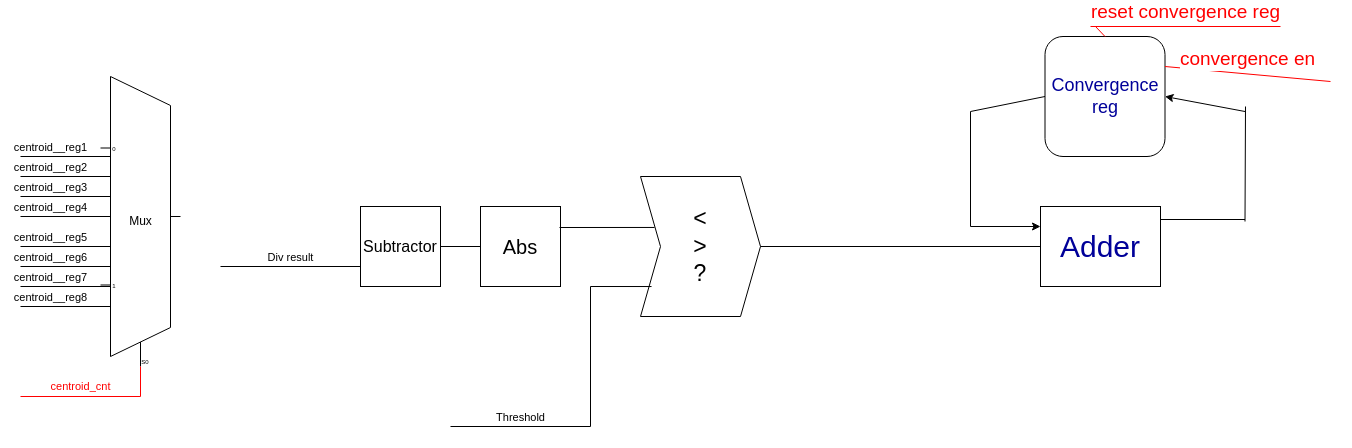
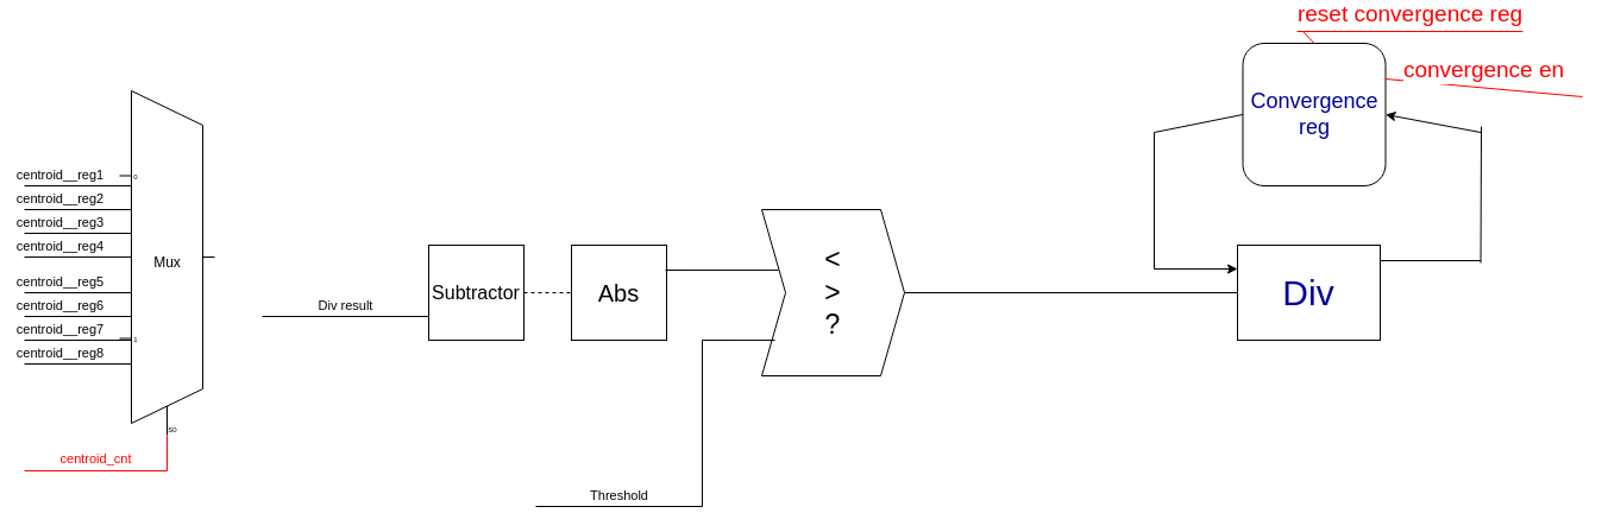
  <mxCell id="0" />
  <mxCell id="1" parent="0" />
  <mxCell id="2" value="Mux" style="shadow=0;dashed=0;align=center;fillColor=#ffffff;html=1;strokeWidth=1;shape=mxgraph.electrical.abstract.mux2;" vertex="1" parent="1"><mxGeometry x="100" y="70" width="80" height="290" as="geometry" /></mxCell>
  <mxCell id="3" value="" style="endArrow=none;html=1;entryX=0.375;entryY=1;entryDx=10;entryDy=0;entryPerimeter=0;strokeColor=#FF0000;fontColor=#FF0000;" edge="1" parent="1" target="2"><mxGeometry width="50" height="50" relative="1" as="geometry"><mxPoint x="140" y="390" as="sourcePoint" /><mxPoint x="130" y="380" as="targetPoint" /></mxGeometry></mxCell>
  <mxCell id="4" value="centroid_cnt" style="endArrow=none;html=1;strokeColor=#FF0000;fontColor=#FF0000;" edge="1" parent="1"><mxGeometry y="10" width="50" height="50" relative="1" as="geometry"><mxPoint x="20" y="390" as="sourcePoint" /><mxPoint x="140" y="390" as="targetPoint" /><mxPoint as="offset" /></mxGeometry></mxCell>
  <mxCell id="5" value="centroid__reg2" style="endArrow=none;html=1;strokeColor=#000000;fontColor=#000000;entryX=0;entryY=0.236;entryDx=0;entryDy=3;entryPerimeter=0;" edge="1" parent="1"><mxGeometry x="-0.333" y="9" width="50" height="50" relative="1" as="geometry"><mxPoint x="20" y="170" as="sourcePoint" /><mxPoint x="110" y="170" as="targetPoint" /><mxPoint as="offset" /></mxGeometry></mxCell>
  <mxCell id="6" value="centroid__reg3" style="endArrow=none;html=1;strokeColor=#000000;fontColor=#000000;entryX=0;entryY=0.236;entryDx=0;entryDy=3;entryPerimeter=0;" edge="1" parent="1"><mxGeometry x="-0.333" y="9" width="50" height="50" relative="1" as="geometry"><mxPoint x="20" y="190" as="sourcePoint" /><mxPoint x="110" y="190" as="targetPoint" /><mxPoint as="offset" /></mxGeometry></mxCell>
  <mxCell id="7" value="centroid__reg4" style="endArrow=none;html=1;strokeColor=#000000;fontColor=#000000;entryX=0;entryY=0.236;entryDx=0;entryDy=3;entryPerimeter=0;" edge="1" parent="1"><mxGeometry x="-0.333" y="9" width="50" height="50" relative="1" as="geometry"><mxPoint x="20" y="210" as="sourcePoint" /><mxPoint x="110" y="210" as="targetPoint" /><mxPoint as="offset" /></mxGeometry></mxCell>
  <mxCell id="8" value="centroid__reg1" style="endArrow=none;html=1;strokeColor=#000000;fontColor=#000000;entryX=0;entryY=0.236;entryDx=0;entryDy=3;entryPerimeter=0;" edge="1" parent="1"><mxGeometry x="-0.333" y="9" width="50" height="50" relative="1" as="geometry"><mxPoint x="20" y="150" as="sourcePoint" /><mxPoint x="110" y="150" as="targetPoint" /><mxPoint as="offset" /></mxGeometry></mxCell>
  <mxCell id="9" value="centroid__reg6" style="endArrow=none;html=1;strokeColor=#000000;fontColor=#000000;entryX=0;entryY=0.236;entryDx=0;entryDy=3;entryPerimeter=0;" edge="1" parent="1"><mxGeometry x="-0.333" y="9" width="50" height="50" relative="1" as="geometry"><mxPoint x="20" y="260" as="sourcePoint" /><mxPoint x="110" y="260" as="targetPoint" /><mxPoint as="offset" /></mxGeometry></mxCell>
  <mxCell id="10" value="centroid__reg7" style="endArrow=none;html=1;strokeColor=#000000;fontColor=#000000;entryX=0;entryY=0.236;entryDx=0;entryDy=3;entryPerimeter=0;" edge="1" parent="1"><mxGeometry x="-0.333" y="9" width="50" height="50" relative="1" as="geometry"><mxPoint x="20" y="280" as="sourcePoint" /><mxPoint x="110" y="280" as="targetPoint" /><mxPoint as="offset" /></mxGeometry></mxCell>
  <mxCell id="11" value="centroid__reg8" style="endArrow=none;html=1;strokeColor=#000000;fontColor=#000000;entryX=0;entryY=0.236;entryDx=0;entryDy=3;entryPerimeter=0;" edge="1" parent="1"><mxGeometry x="-0.333" y="9" width="50" height="50" relative="1" as="geometry"><mxPoint x="20" y="300" as="sourcePoint" /><mxPoint x="110" y="300" as="targetPoint" /><mxPoint as="offset" /></mxGeometry></mxCell>
  <mxCell id="12" value="centroid__reg5" style="endArrow=none;html=1;strokeColor=#000000;fontColor=#000000;entryX=0;entryY=0.236;entryDx=0;entryDy=3;entryPerimeter=0;" edge="1" parent="1"><mxGeometry x="-0.333" y="9" width="50" height="50" relative="1" as="geometry"><mxPoint x="20" y="240" as="sourcePoint" /><mxPoint x="110" y="240" as="targetPoint" /><mxPoint as="offset" /></mxGeometry></mxCell>
  <mxCell id="13" value="&lt;font style=&quot;font-size: 16px&quot;&gt;Subtractor&lt;/font&gt;" style="whiteSpace=wrap;html=1;aspect=fixed;fillColor=none;fontColor=#000000;" vertex="1" parent="1"><mxGeometry x="360" y="200" width="80" height="80" as="geometry" /></mxCell>
  <mxCell id="14" value="&lt;font style=&quot;font-size: 20px&quot;&gt;Abs&lt;/font&gt;" style="whiteSpace=wrap;html=1;aspect=fixed;fillColor=none;fontColor=#000000;" vertex="1" parent="1"><mxGeometry x="480" y="200" width="80" height="80" as="geometry" /></mxCell>
  <mxCell id="15" value="Div result" style="endArrow=none;html=1;strokeColor=#000000;fontColor=#000000;verticalAlign=bottom;" edge="1" parent="1"><mxGeometry width="50" height="50" relative="1" as="geometry"><mxPoint x="220" y="260" as="sourcePoint" /><mxPoint x="360" y="260" as="targetPoint" /></mxGeometry></mxCell>
- <mxCell id="16" value="" style="endArrow=none;html=1;strokeColor=#000000;fontColor=#000000;entryX=0;entryY=0.5;entryDx=0;entryDy=0;exitX=1;exitY=0.5;exitDx=0;exitDy=0;" edge="1" parent="1" source="13" target="14"><mxGeometry width="50" height="50" relative="1" as="geometry"><mxPoint x="420" y="350" as="sourcePoint" /><mxPoint x="470" y="300" as="targetPoint" /></mxGeometry></mxCell>
+ <mxCell id="16" value="" style="endArrow=none;html=1;strokeColor=#000000;fontColor=#000000;entryX=0;entryY=0.5;entryDx=0;entryDy=0;exitX=1;exitY=0.5;exitDx=0;exitDy=0;dashed=1;" edge="1" parent="1" source="13" target="14"><mxGeometry width="50" height="50" relative="1" as="geometry"><mxPoint x="420" y="350" as="sourcePoint" /><mxPoint x="470" y="300" as="targetPoint" /></mxGeometry></mxCell>
  <mxCell id="17" value="&amp;lt;&lt;br style=&quot;font-size: 23px;&quot;&gt;&amp;gt;&lt;br style=&quot;font-size: 23px;&quot;&gt;?" style="shape=step;perimeter=stepPerimeter;whiteSpace=wrap;html=1;fixedSize=1;fillColor=none;fontColor=#000000;fontSize=23;" vertex="1" parent="1"><mxGeometry x="640" y="170" width="120" height="140" as="geometry" /></mxCell>
  <mxCell id="18" value="" style="endArrow=none;html=1;strokeColor=#000000;fontColor=#000000;entryX=0.117;entryY=0.364;entryDx=0;entryDy=0;entryPerimeter=0;" edge="1" parent="1" target="17"><mxGeometry width="50" height="50" relative="1" as="geometry"><mxPoint x="559" y="221" as="sourcePoint" /><mxPoint x="652" y="212" as="targetPoint" /></mxGeometry></mxCell>
  <mxCell id="19" value="" style="endArrow=none;html=1;strokeColor=#000000;fontColor=#000000;entryX=0.092;entryY=0.786;entryDx=0;entryDy=0;entryPerimeter=0;" edge="1" parent="1" target="17"><mxGeometry width="50" height="50" relative="1" as="geometry"><mxPoint x="590" y="280" as="sourcePoint" /><mxPoint x="580" y="350" as="targetPoint" /></mxGeometry></mxCell>
  <mxCell id="20" value="" style="endArrow=none;html=1;strokeColor=#000000;fontColor=#000000;" edge="1" parent="1"><mxGeometry width="50" height="50" relative="1" as="geometry"><mxPoint x="590" y="420" as="sourcePoint" /><mxPoint x="590" y="280" as="targetPoint" /></mxGeometry></mxCell>
  <mxCell id="21" value="Threshold" style="endArrow=none;html=1;strokeColor=#000000;fontColor=#000000;verticalAlign=bottom;" edge="1" parent="1"><mxGeometry width="50" height="50" relative="1" as="geometry"><mxPoint x="450" y="420" as="sourcePoint" /><mxPoint x="590" y="420" as="targetPoint" /></mxGeometry></mxCell>
  <mxCell id="22" value="" style="endArrow=none;html=1;strokeColor=#000000;fontSize=23;fontColor=#000000;exitX=1;exitY=0.5;exitDx=0;exitDy=0;" edge="1" parent="1" source="17" target="23"><mxGeometry width="50" height="50" relative="1" as="geometry"><mxPoint x="810" y="250" as="sourcePoint" /><mxPoint x="880" y="240" as="targetPoint" /></mxGeometry></mxCell>
- <mxCell id="23" value="Adder" style="rounded=0;whiteSpace=wrap;html=1;fontSize=30;fontColor=#000099;" vertex="1" parent="1"><mxGeometry x="1040" y="200" width="120" height="80" as="geometry" /></mxCell>
+ <mxCell id="23" value="Div" style="rounded=0;whiteSpace=wrap;html=1;fontSize=30;fontColor=#000099;" vertex="1" parent="1"><mxGeometry x="1040" y="200" width="120" height="80" as="geometry" /></mxCell>
  <mxCell id="24" value="Convergence reg" style="rounded=1;whiteSpace=wrap;html=1;fontSize=18;fontColor=#000099;" vertex="1" parent="1"><mxGeometry x="1044.5" y="30" width="120" height="120" as="geometry" /></mxCell>
  <mxCell id="25" value="" style="endArrow=none;html=1;strokeColor=#000000;fontSize=23;fontColor=#000000;" edge="1" parent="1"><mxGeometry width="50" height="50" relative="1" as="geometry"><mxPoint x="970" y="220" as="sourcePoint" /><mxPoint x="970" y="105" as="targetPoint" /></mxGeometry></mxCell>
  <mxCell id="26" value="" style="endArrow=none;html=1;strokeColor=#000000;fontSize=23;fontColor=#000000;entryX=0;entryY=0.5;entryDx=0;entryDy=0;" edge="1" parent="1" target="24"><mxGeometry width="50" height="50" relative="1" as="geometry"><mxPoint x="970" y="105" as="sourcePoint" /><mxPoint x="950" y="100" as="targetPoint" /></mxGeometry></mxCell>
  <mxCell id="27" value="" style="endArrow=none;html=1;strokeColor=#000000;fontSize=23;fontColor=#000000;" edge="1" parent="1"><mxGeometry width="50" height="50" relative="1" as="geometry"><mxPoint x="1160" y="213" as="sourcePoint" /><mxPoint x="1244.5" y="213" as="targetPoint" /></mxGeometry></mxCell>
  <mxCell id="28" value="" style="endArrow=none;html=1;strokeColor=#000000;fontSize=23;fontColor=#000000;" edge="1" parent="1"><mxGeometry width="50" height="50" relative="1" as="geometry"><mxPoint x="1244.5" y="215" as="sourcePoint" /><mxPoint x="1245" y="100" as="targetPoint" /></mxGeometry></mxCell>
  <mxCell id="29" value="convergence en" style="endArrow=none;html=1;strokeColor=#FF0000;fontSize=19;fontColor=#FF0000;exitX=1;exitY=0.25;exitDx=0;exitDy=0;verticalAlign=bottom;" edge="1" parent="1" source="24"><mxGeometry width="50" height="50" relative="1" as="geometry"><mxPoint x="1230" y="110" as="sourcePoint" /><mxPoint x="1330" y="75" as="targetPoint" /></mxGeometry></mxCell>
  <mxCell id="30" value="" style="endArrow=classic;html=1;strokeColor=#000000;fontSize=19;fontColor=#FF0000;entryX=1;entryY=0.5;entryDx=0;entryDy=0;" edge="1" parent="1" target="24"><mxGeometry width="50" height="50" relative="1" as="geometry"><mxPoint x="1244.5" y="105" as="sourcePoint" /><mxPoint x="1374.5" y="105" as="targetPoint" /></mxGeometry></mxCell>
  <mxCell id="31" value="" style="endArrow=classic;html=1;strokeColor=#000000;fontSize=19;fontColor=#FF0000;entryX=0;entryY=0.25;entryDx=0;entryDy=0;" edge="1" parent="1" target="23"><mxGeometry width="50" height="50" relative="1" as="geometry"><mxPoint x="970" y="220" as="sourcePoint" /><mxPoint x="1044.5" y="191" as="targetPoint" /></mxGeometry></mxCell>
  <mxCell id="32" value="" style="endArrow=none;html=1;strokeColor=#FF0000;fontSize=19;fontColor=#FF0000;exitX=0.5;exitY=0;exitDx=0;exitDy=0;" edge="1" parent="1" source="24"><mxGeometry width="50" height="50" relative="1" as="geometry"><mxPoint x="1120" y="-10" as="sourcePoint" /><mxPoint x="1095" y="20" as="targetPoint" /></mxGeometry></mxCell>
  <mxCell id="33" value="reset convergence reg" style="endArrow=none;html=1;strokeColor=#FF0000;fontSize=19;fontColor=#FF0000;verticalAlign=bottom;" edge="1" parent="1"><mxGeometry width="50" height="50" relative="1" as="geometry"><mxPoint x="1090" y="20" as="sourcePoint" /><mxPoint x="1280" y="20" as="targetPoint" /></mxGeometry></mxCell>
